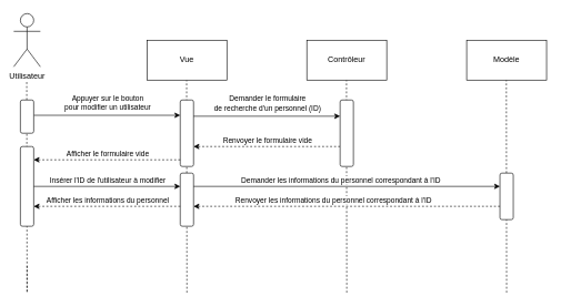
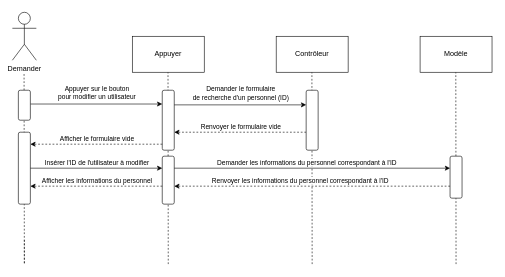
  <mxCell id="0" />
  <mxCell id="1" parent="0" />
  <mxCell id="2" value="" style="endArrow=none;dashed=1;html=1;rounded=0;edgeStyle=orthogonalEdgeStyle;backgroundOutline=0;deletable=1;ignoreEdge=0;" parent="1" edge="1"><mxGeometry width="50" height="50" relative="1" as="geometry"><mxPoint x="280" y="440" as="sourcePoint" /><mxPoint x="279.58" y="120" as="targetPoint" /><Array as="points"><mxPoint x="280" y="440" /></Array></mxGeometry></mxCell>
  <mxCell id="3" value="" style="endArrow=none;dashed=1;html=1;rounded=0;edgeStyle=orthogonalEdgeStyle;backgroundOutline=0;deletable=1;ignoreEdge=0;" parent="1" edge="1"><mxGeometry width="50" height="50" relative="1" as="geometry"><mxPoint x="520" y="440" as="sourcePoint" /><mxPoint x="519.58" y="120" as="targetPoint" /><Array as="points"><mxPoint x="520" y="440" /></Array></mxGeometry></mxCell>
  <mxCell id="4" value="" style="endArrow=none;dashed=1;html=1;rounded=0;edgeStyle=orthogonalEdgeStyle;backgroundOutline=0;deletable=1;ignoreEdge=0;" parent="1" edge="1"><mxGeometry width="50" height="50" relative="1" as="geometry"><mxPoint x="760" y="440" as="sourcePoint" /><mxPoint x="759.58" y="120" as="targetPoint" /><Array as="points"><mxPoint x="760" y="440" /></Array></mxGeometry></mxCell>
  <mxCell id="5" value="" style="endArrow=none;dashed=1;html=1;rounded=0;edgeStyle=orthogonalEdgeStyle;backgroundOutline=0;deletable=1;ignoreEdge=0;" parent="1" edge="1"><mxGeometry width="50" height="50" relative="1" as="geometry"><mxPoint x="40" y="400" as="sourcePoint" /><mxPoint x="39.5" y="120" as="targetPoint" /><Array as="points"><mxPoint x="39.92" y="440" /></Array></mxGeometry></mxCell>
- <mxCell id="6" value="Utilisateur" style="shape=umlActor;verticalLabelPosition=bottom;verticalAlign=top;html=1;outlineConnect=0;" parent="1" vertex="1"><mxGeometry x="20" y="20" width="40" height="80" as="geometry" /></mxCell>
- <mxCell id="7" value="Vue" style="rounded=0;whiteSpace=wrap;html=1;" parent="1" vertex="1"><mxGeometry x="220" y="60" width="120" height="60" as="geometry" /></mxCell>
+ <mxCell id="6" value="Demander" style="shape=umlActor;verticalLabelPosition=bottom;verticalAlign=top;html=1;outlineConnect=0;" parent="1" vertex="1"><mxGeometry x="20" y="20" width="40" height="80" as="geometry" /></mxCell>
+ <mxCell id="7" value="Appuyer" style="rounded=0;whiteSpace=wrap;html=1;" parent="1" vertex="1"><mxGeometry x="220" y="60" width="120" height="60" as="geometry" /></mxCell>
  <mxCell id="8" value="Contrôleur" style="rounded=0;whiteSpace=wrap;html=1;" parent="1" vertex="1"><mxGeometry x="460" y="60" width="120" height="60" as="geometry" /></mxCell>
  <mxCell id="9" value="Modèle" style="rounded=0;whiteSpace=wrap;html=1;" parent="1" vertex="1"><mxGeometry x="700" y="60" width="120" height="60" as="geometry" /></mxCell>
  <mxCell id="10" value="" style="endArrow=classic;html=1;rounded=0;edgeStyle=orthogonalEdgeStyle;" parent="1" edge="1"><mxGeometry width="50" height="50" relative="1" as="geometry"><mxPoint x="50" y="173" as="sourcePoint" /><mxPoint x="270" y="173" as="targetPoint" /></mxGeometry></mxCell>
  <mxCell id="11" value="Appuyer sur le bouton&lt;br&gt;pour modifier un utilisateur" style="edgeLabel;html=1;align=center;verticalAlign=middle;resizable=0;points=[];" parent="10" vertex="1" connectable="0"><mxGeometry x="-0.086" y="1" relative="1" as="geometry"><mxPoint x="9" y="-19" as="offset" /></mxGeometry></mxCell>
  <mxCell id="12" value="" style="endArrow=classic;html=1;rounded=0;edgeStyle=orthogonalEdgeStyle;dashed=1;" parent="1" edge="1"><mxGeometry width="50" height="50" relative="1" as="geometry"><mxPoint x="510" y="220" as="sourcePoint" /><mxPoint x="290" y="220" as="targetPoint" /></mxGeometry></mxCell>
  <mxCell id="13" value="Renvoyer le formulaire vide" style="edgeLabel;html=1;align=center;verticalAlign=middle;resizable=0;points=[];" parent="12" vertex="1" connectable="0"><mxGeometry x="0.178" y="-2" relative="1" as="geometry"><mxPoint x="20" y="-8" as="offset" /></mxGeometry></mxCell>
  <mxCell id="14" value="" style="rounded=1;whiteSpace=wrap;html=1;" parent="1" vertex="1"><mxGeometry x="30" y="150" width="20" height="50" as="geometry" /></mxCell>
  <mxCell id="15" value="" style="rounded=1;whiteSpace=wrap;html=1;" parent="1" vertex="1"><mxGeometry x="270" y="150" width="20" height="100" as="geometry" /></mxCell>
  <mxCell id="16" value="" style="endArrow=classic;html=1;rounded=0;edgeStyle=orthogonalEdgeStyle;" parent="1" edge="1"><mxGeometry width="50" height="50" relative="1" as="geometry"><mxPoint x="290" y="174.41" as="sourcePoint" /><mxPoint x="510" y="174.41" as="targetPoint" /></mxGeometry></mxCell>
  <mxCell id="17" value="Demander le formulaire&lt;br&gt;de recherche d'un personnel (ID)" style="edgeLabel;html=1;align=center;verticalAlign=middle;resizable=0;points=[];" parent="16" vertex="1" connectable="0"><mxGeometry x="-0.086" y="1" relative="1" as="geometry"><mxPoint x="9" y="-19" as="offset" /></mxGeometry></mxCell>
  <mxCell id="18" value="" style="rounded=1;whiteSpace=wrap;html=1;" parent="1" vertex="1"><mxGeometry x="510" y="150" width="20" height="100" as="geometry" /></mxCell>
  <mxCell id="19" value="" style="rounded=1;whiteSpace=wrap;html=1;" parent="1" vertex="1"><mxGeometry x="30" y="220" width="20" height="120" as="geometry" /></mxCell>
  <mxCell id="20" value="" style="endArrow=classic;html=1;rounded=0;edgeStyle=orthogonalEdgeStyle;dashed=1;" parent="1" edge="1"><mxGeometry width="50" height="50" relative="1" as="geometry"><mxPoint x="270" y="240" as="sourcePoint" /><mxPoint x="50" y="240" as="targetPoint" /></mxGeometry></mxCell>
  <mxCell id="21" value="Afficher le formulaire vide" style="edgeLabel;html=1;align=center;verticalAlign=middle;resizable=0;points=[];" parent="20" vertex="1" connectable="0"><mxGeometry x="0.178" y="-2" relative="1" as="geometry"><mxPoint x="20" y="-8" as="offset" /></mxGeometry></mxCell>
  <mxCell id="22" value="" style="rounded=1;whiteSpace=wrap;html=1;" parent="1" vertex="1"><mxGeometry x="270" y="260" width="20" height="80" as="geometry" /></mxCell>
  <mxCell id="23" value="" style="endArrow=classic;html=1;rounded=0;edgeStyle=orthogonalEdgeStyle;" parent="1" edge="1"><mxGeometry width="50" height="50" relative="1" as="geometry"><mxPoint x="50" y="280" as="sourcePoint" /><mxPoint x="270" y="280" as="targetPoint" /></mxGeometry></mxCell>
  <mxCell id="24" value="Insérer l'ID de l'utilisateur à modifier" style="edgeLabel;html=1;align=center;verticalAlign=middle;resizable=0;points=[];" parent="23" vertex="1" connectable="0"><mxGeometry x="-0.086" y="1" relative="1" as="geometry"><mxPoint x="9" y="-9" as="offset" /></mxGeometry></mxCell>
  <mxCell id="25" value="" style="endArrow=classic;html=1;rounded=0;edgeStyle=orthogonalEdgeStyle;" parent="1" edge="1"><mxGeometry width="50" height="50" relative="1" as="geometry"><mxPoint x="290" y="280" as="sourcePoint" /><mxPoint x="750" y="280" as="targetPoint" /></mxGeometry></mxCell>
  <mxCell id="26" value="Demander les informations du personnel correspondant à l'ID" style="edgeLabel;html=1;align=center;verticalAlign=middle;resizable=0;points=[];" parent="25" vertex="1" connectable="0"><mxGeometry x="-0.086" y="1" relative="1" as="geometry"><mxPoint x="10" y="-9" as="offset" /></mxGeometry></mxCell>
  <mxCell id="27" value="" style="rounded=1;whiteSpace=wrap;html=1;" parent="1" vertex="1"><mxGeometry x="750" y="260" width="20" height="70" as="geometry" /></mxCell>
  <mxCell id="28" value="" style="endArrow=classic;html=1;rounded=0;edgeStyle=orthogonalEdgeStyle;dashed=1;" parent="1" edge="1"><mxGeometry width="50" height="50" relative="1" as="geometry"><mxPoint x="750" y="310" as="sourcePoint" /><mxPoint x="290" y="310" as="targetPoint" /></mxGeometry></mxCell>
  <mxCell id="29" value="Renvoyer les informations du personnel correspondant à l'ID" style="edgeLabel;html=1;align=center;verticalAlign=middle;resizable=0;points=[];" parent="28" vertex="1" connectable="0"><mxGeometry x="0.178" y="-2" relative="1" as="geometry"><mxPoint x="20" y="-8" as="offset" /></mxGeometry></mxCell>
  <mxCell id="30" value="" style="endArrow=classic;html=1;rounded=0;edgeStyle=orthogonalEdgeStyle;dashed=1;" parent="1" edge="1"><mxGeometry width="50" height="50" relative="1" as="geometry"><mxPoint x="270" y="310" as="sourcePoint" /><mxPoint x="50" y="310" as="targetPoint" /></mxGeometry></mxCell>
  <mxCell id="31" value="Afficher les informations du personnel" style="edgeLabel;html=1;align=center;verticalAlign=middle;resizable=0;points=[];" parent="30" vertex="1" connectable="0"><mxGeometry x="0.178" y="-2" relative="1" as="geometry"><mxPoint x="20" y="-8" as="offset" /></mxGeometry></mxCell>
